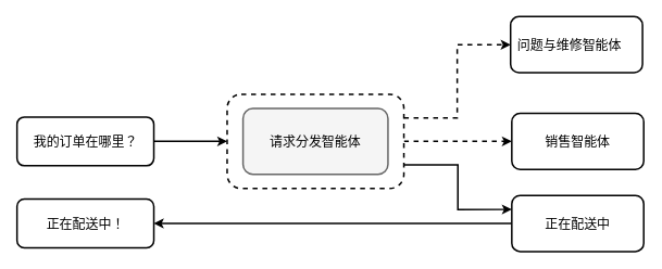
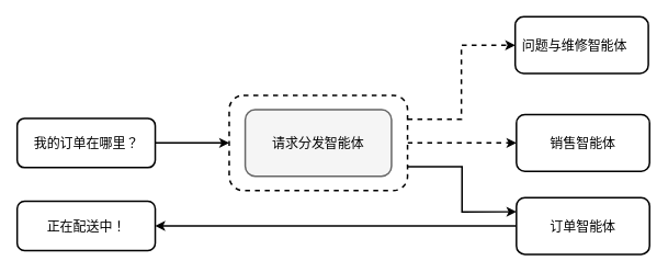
  <mxCell id="0" />
  <mxCell id="1" parent="0" />
  <mxCell id="2" style="edgeStyle=orthogonalEdgeStyle;rounded=0;orthogonalLoop=1;jettySize=auto;html=1;exitX=0;exitY=0.5;exitDx=0;exitDy=0;entryX=1;entryY=0.5;entryDx=0;entryDy=0;strokeWidth=2;" edge="1" parent="1" source="3" target="11"><mxGeometry relative="1" as="geometry" /></mxCell>
  <mxCell id="3" value="" style="rounded=1;whiteSpace=wrap;html=1;strokeWidth=2;" vertex="1" parent="1"><mxGeometry x="627.5" y="240" width="162" height="69" as="geometry" /></mxCell>
  <mxCell id="4" value="" style="rounded=1;whiteSpace=wrap;html=1;strokeWidth=2;" vertex="1" parent="1"><mxGeometry x="627.5" y="139" width="162" height="69" as="geometry" /></mxCell>
  <mxCell id="5" value="" style="rounded=1;whiteSpace=wrap;html=1;strokeWidth=2;" vertex="1" parent="1"><mxGeometry x="626" y="20" width="162" height="69" as="geometry" /></mxCell>
  <mxCell id="6" style="edgeStyle=orthogonalEdgeStyle;rounded=0;orthogonalLoop=1;jettySize=auto;html=1;exitX=1;exitY=0.25;exitDx=0;exitDy=0;entryX=0;entryY=0.5;entryDx=0;entryDy=0;dashed=1;strokeWidth=2;" edge="1" parent="1" source="9" target="5"><mxGeometry relative="1" as="geometry" /></mxCell>
  <mxCell id="7" style="edgeStyle=orthogonalEdgeStyle;rounded=0;orthogonalLoop=1;jettySize=auto;html=1;exitX=1;exitY=0.5;exitDx=0;exitDy=0;entryX=0;entryY=0.5;entryDx=0;entryDy=0;dashed=1;strokeWidth=2;" edge="1" parent="1" source="9" target="4"><mxGeometry relative="1" as="geometry" /></mxCell>
  <mxCell id="8" style="edgeStyle=orthogonalEdgeStyle;rounded=0;orthogonalLoop=1;jettySize=auto;html=1;exitX=1;exitY=0.75;exitDx=0;exitDy=0;entryX=0;entryY=0.25;entryDx=0;entryDy=0;strokeWidth=2;" edge="1" parent="1" source="9" target="3"><mxGeometry relative="1" as="geometry" /></mxCell>
  <mxCell id="9" value="" style="rounded=1;whiteSpace=wrap;html=1;dashed=1;strokeWidth=2;" vertex="1" parent="1"><mxGeometry x="278" y="115.5" width="217" height="116" as="geometry" /></mxCell>
  <mxCell id="10" value="" style="rounded=1;whiteSpace=wrap;html=1;strokeWidth=2;fillColor=#f5f5f5;fontColor=#333333;strokeColor=#666666;" vertex="1" parent="1"><mxGeometry x="297.5" y="133" width="178" height="81" as="geometry" /></mxCell>
  <mxCell id="11" value="" style="rounded=1;whiteSpace=wrap;html=1;strokeWidth=2;" vertex="1" parent="1"><mxGeometry x="20" y="244.5" width="168" height="60" as="geometry" /></mxCell>
  <mxCell id="12" style="edgeStyle=orthogonalEdgeStyle;rounded=0;orthogonalLoop=1;jettySize=auto;html=1;exitX=1;exitY=0.5;exitDx=0;exitDy=0;entryX=0;entryY=0.5;entryDx=0;entryDy=0;strokeWidth=2;" edge="1" parent="1" source="13" target="9"><mxGeometry relative="1" as="geometry" /></mxCell>
  <mxCell id="13" value="" style="rounded=1;whiteSpace=wrap;html=1;strokeWidth=2;" vertex="1" parent="1"><mxGeometry x="20" y="143.5" width="168" height="60" as="geometry" /></mxCell>
  <mxCell id="14" value="&lt;font style=&quot;font-size: 16px;&quot;&gt;我的订单在哪里？&lt;/font&gt;" style="text;html=1;align=center;verticalAlign=middle;whiteSpace=wrap;rounded=0;" vertex="1" parent="1"><mxGeometry x="35.5" y="158.5" width="137" height="30" as="geometry" /></mxCell>
  <mxCell id="15" value="&lt;font style=&quot;font-size: 16px;&quot;&gt;正在配送中！&lt;/font&gt;" style="text;html=1;align=center;verticalAlign=middle;whiteSpace=wrap;rounded=0;" vertex="1" parent="1"><mxGeometry x="51.5" y="259.5" width="105" height="30" as="geometry" /></mxCell>
  <mxCell id="16" value="&lt;span style=&quot;font-size: 16px;&quot;&gt;请求分发智能体&lt;/span&gt;" style="text;html=1;align=center;verticalAlign=middle;whiteSpace=wrap;rounded=0;" vertex="1" parent="1"><mxGeometry x="328" y="158.5" width="117" height="30" as="geometry" /></mxCell>
  <mxCell id="17" value="&lt;span style=&quot;font-size: 16px;&quot;&gt;问题与维修智能体&lt;/span&gt;" style="text;html=1;align=center;verticalAlign=middle;whiteSpace=wrap;rounded=0;" vertex="1" parent="1"><mxGeometry x="630" y="41" width="137" height="30" as="geometry" /></mxCell>
  <mxCell id="18" value="&lt;span style=&quot;font-size: 16px;&quot;&gt;销售智能体&lt;/span&gt;" style="text;html=1;align=center;verticalAlign=middle;whiteSpace=wrap;rounded=0;" vertex="1" parent="1"><mxGeometry x="640" y="158.5" width="137" height="30" as="geometry" /></mxCell>
- <mxCell id="19" value="&lt;span style=&quot;font-size: 16px;&quot;&gt;正在配送中&lt;/span&gt;" style="text;html=1;align=center;verticalAlign=middle;whiteSpace=wrap;rounded=0;" vertex="1" parent="1"><mxGeometry x="640" y="259.5" width="137" height="30" as="geometry" /></mxCell>
+ <mxCell id="19" value="&lt;span style=&quot;font-size: 16px;&quot;&gt;订单智能体&lt;/span&gt;" style="text;html=1;align=center;verticalAlign=middle;whiteSpace=wrap;rounded=0;" vertex="1" parent="1"><mxGeometry x="640" y="259.5" width="137" height="30" as="geometry" /></mxCell>
